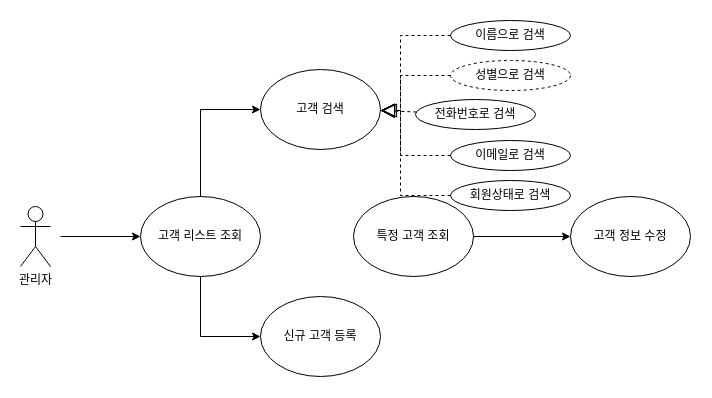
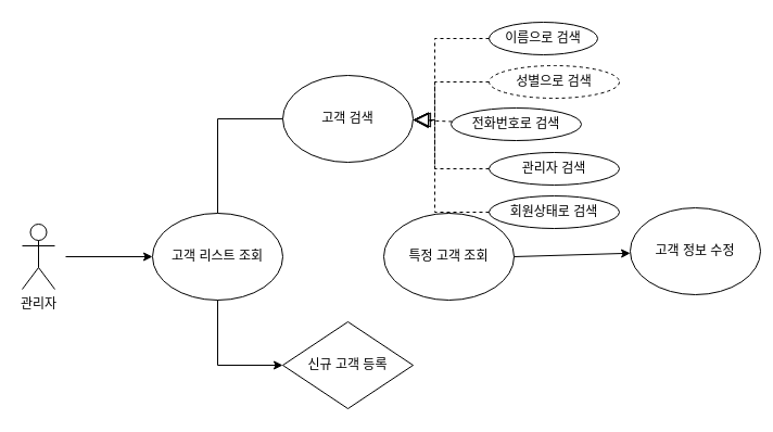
  <mxCell id="0" />
  <mxCell id="1" parent="0" />
  <mxCell id="2" value="관리자" style="shape=umlActor;verticalLabelPosition=bottom;verticalAlign=top;html=1;outlineConnect=0;" vertex="1" parent="1"><mxGeometry x="20" y="206" width="30" height="60" as="geometry" /></mxCell>
  <mxCell id="3" value="고객 리스트 조회" style="ellipse;whiteSpace=wrap;html=1;" vertex="1" parent="1"><mxGeometry x="140" y="196" width="120" height="80" as="geometry" /></mxCell>
  <mxCell id="4" value="고객 검색" style="ellipse;whiteSpace=wrap;html=1;" vertex="1" parent="1"><mxGeometry x="260" y="69" width="120" height="80" as="geometry" /></mxCell>
- <mxCell id="5" value="이름으로 검색" style="ellipse;whiteSpace=wrap;html=1;" vertex="1" parent="1"><mxGeometry x="450" y="20" width="120" height="30" as="geometry" /></mxCell>
+ <mxCell id="5" value="이름으로 검색" style="ellipse;whiteSpace=wrap;html=1;" vertex="1" parent="1"><mxGeometry x="450" y="20" width="100" height="30" as="geometry" /></mxCell>
  <mxCell id="6" value="성별으로 검색" style="ellipse;whiteSpace=wrap;html=1;dashed=1;" vertex="1" parent="1"><mxGeometry x="450" y="60" width="120" height="30" as="geometry" /></mxCell>
  <mxCell id="7" value="전화번호로 검색" style="ellipse;whiteSpace=wrap;html=1;" vertex="1" parent="1"><mxGeometry x="415" y="99" width="120" height="30" as="geometry" /></mxCell>
- <mxCell id="8" value="이메일로 검색" style="ellipse;whiteSpace=wrap;html=1;" vertex="1" parent="1"><mxGeometry x="450" y="140" width="120" height="30" as="geometry" /></mxCell>
+ <mxCell id="8" value="관리자 검색" style="ellipse;whiteSpace=wrap;html=1;" vertex="1" parent="1"><mxGeometry x="450" y="140" width="120" height="30" as="geometry" /></mxCell>
  <mxCell id="9" value="회원상태로 검색" style="ellipse;whiteSpace=wrap;html=1;" vertex="1" parent="1"><mxGeometry x="450" y="180" width="120" height="30" as="geometry" /></mxCell>
- <mxCell id="10" value="" style="endArrow=classic;html=1;rounded=0;exitX=0.5;exitY=0;exitDx=0;exitDy=0;entryX=0;entryY=0.5;entryDx=0;entryDy=0;" edge="1" parent="1" source="3" target="4"><mxGeometry width="50" height="50" relative="1" as="geometry"><mxPoint x="390" y="-34" as="sourcePoint" /><mxPoint x="440" y="-84" as="targetPoint" /><Array as="points"><mxPoint x="200" y="109" /></Array></mxGeometry></mxCell>
+ <mxCell id="10" value="" style="endArrow=none;html=1;rounded=0;exitX=0.5;exitY=0;exitDx=0;exitDy=0;entryX=0;entryY=0.5;entryDx=0;entryDy=0;" edge="1" parent="1" source="3" target="4"><mxGeometry width="50" height="50" relative="1" as="geometry"><mxPoint x="390" y="-34" as="sourcePoint" /><mxPoint x="440" y="-84" as="targetPoint" /><Array as="points"><mxPoint x="200" y="109" /></Array></mxGeometry></mxCell>
  <mxCell id="11" value="" style="endArrow=block;dashed=1;endFill=0;endSize=12;html=1;rounded=0;exitX=0;exitY=0.5;exitDx=0;exitDy=0;" edge="1" parent="1" source="5"><mxGeometry width="160" relative="1" as="geometry"><mxPoint x="333" y="-10" as="sourcePoint" /><mxPoint x="380" y="110" as="targetPoint" /><Array as="points"><mxPoint x="400" y="35" /><mxPoint x="400" y="110" /></Array></mxGeometry></mxCell>
  <mxCell id="12" value="" style="endArrow=block;dashed=1;endFill=0;endSize=12;html=1;rounded=0;exitX=0;exitY=0.5;exitDx=0;exitDy=0;entryX=1;entryY=0.5;entryDx=0;entryDy=0;" edge="1" parent="1" source="6"><mxGeometry width="160" relative="1" as="geometry"><mxPoint x="440" y="60" as="sourcePoint" /><mxPoint x="380" y="110" as="targetPoint" /><Array as="points"><mxPoint x="400" y="75" /><mxPoint x="400" y="110" /></Array></mxGeometry></mxCell>
  <mxCell id="13" value="" style="endArrow=block;dashed=1;endFill=0;endSize=12;html=1;rounded=0;" edge="1" parent="1" source="7"><mxGeometry width="160" relative="1" as="geometry"><mxPoint x="470" y="55" as="sourcePoint" /><mxPoint x="380" y="110" as="targetPoint" /></mxGeometry></mxCell>
  <mxCell id="14" value="" style="endArrow=block;dashed=1;endFill=0;endSize=12;html=1;rounded=0;exitX=0;exitY=0.5;exitDx=0;exitDy=0;" edge="1" parent="1" source="8"><mxGeometry width="160" relative="1" as="geometry"><mxPoint x="480" y="65" as="sourcePoint" /><mxPoint x="380" y="110" as="targetPoint" /><Array as="points"><mxPoint x="400" y="155" /><mxPoint x="400" y="110" /></Array></mxGeometry></mxCell>
  <mxCell id="15" value="" style="endArrow=block;dashed=1;endFill=0;endSize=12;html=1;rounded=0;exitX=0;exitY=0.5;exitDx=0;exitDy=0;" edge="1" parent="1" source="9"><mxGeometry width="160" relative="1" as="geometry"><mxPoint x="490" y="75" as="sourcePoint" /><mxPoint x="382" y="110" as="targetPoint" /><Array as="points"><mxPoint x="400" y="195" /><mxPoint x="400" y="110" /></Array></mxGeometry></mxCell>
- <mxCell id="16" value="신규 고객 등록" style="ellipse;whiteSpace=wrap;html=1;" vertex="1" parent="1"><mxGeometry x="260" y="296" width="120" height="80" as="geometry" /></mxCell>
+ <mxCell id="16" value="신규 고객 등록" style="rhombus;whiteSpace=wrap;html=1;" vertex="1" parent="1"><mxGeometry x="260" y="296" width="120" height="80" as="geometry" /></mxCell>
  <mxCell id="17" value="특정 고객 조회" style="ellipse;whiteSpace=wrap;html=1;" vertex="1" parent="1"><mxGeometry x="353" y="196" width="120" height="80" as="geometry" /></mxCell>
  <mxCell id="18" value="" style="endArrow=classic;html=1;rounded=0;exitX=0.5;exitY=1;exitDx=0;exitDy=0;entryX=0;entryY=0.5;entryDx=0;entryDy=0;" edge="1" parent="1" source="3" target="16"><mxGeometry width="50" height="50" relative="1" as="geometry"><mxPoint x="390" y="226" as="sourcePoint" /><mxPoint x="440" y="176" as="targetPoint" /><Array as="points"><mxPoint x="200" y="336" /></Array></mxGeometry></mxCell>
- <mxCell id="19" value="고객 정보 수정" style="ellipse;whiteSpace=wrap;html=1;" vertex="1" parent="1"><mxGeometry x="570" y="196" width="120" height="80" as="geometry" /></mxCell>
+ <mxCell id="19" value="고객 정보 수정" style="ellipse;whiteSpace=wrap;html=1;" vertex="1" parent="1"><mxGeometry x="580" y="191" width="120" height="80" as="geometry" /></mxCell>
  <mxCell id="20" value="" style="endArrow=classic;html=1;rounded=0;exitX=1;exitY=0.5;exitDx=0;exitDy=0;" edge="1" parent="1" source="17" target="19"><mxGeometry width="50" height="50" relative="1" as="geometry"><mxPoint x="390" y="226" as="sourcePoint" /><mxPoint x="440" y="176" as="targetPoint" /></mxGeometry></mxCell>
  <mxCell id="21" value="" style="endArrow=classic;html=1;rounded=0;entryX=0;entryY=0.5;entryDx=0;entryDy=0;" edge="1" parent="1" target="3"><mxGeometry width="50" height="50" relative="1" as="geometry"><mxPoint x="60" y="236" as="sourcePoint" /><mxPoint x="440" y="176" as="targetPoint" /></mxGeometry></mxCell>
